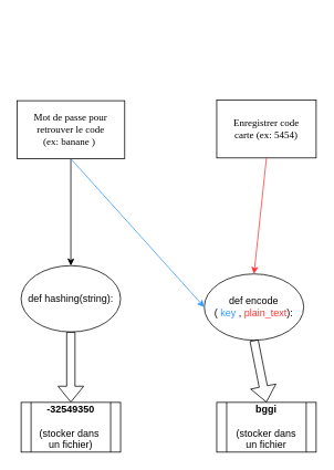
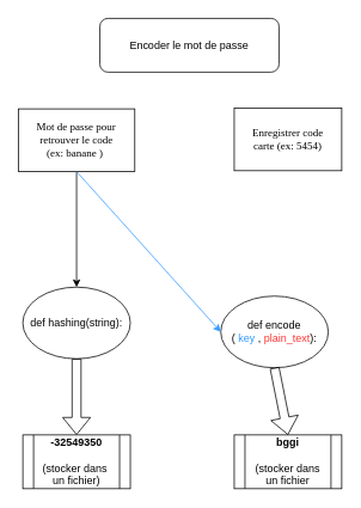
  <mxCell id="0" />
  <mxCell id="1" parent="0" />
+ <mxCell id="2" value="Encoder le mot de passe" style="rounded=1;whiteSpace=wrap;html=1;" vertex="1" parent="1"><mxGeometry x="111" y="20" width="200" height="60" as="geometry" /></mxCell>
  <mxCell id="3" value="&lt;span style=&quot;font-size: 9pt ; font-family: &amp;#34;arialmt&amp;#34;&quot;&gt;Mot de passe pour&lt;br&gt;&lt;/span&gt;&lt;span style=&quot;font-size: 9pt ; font-family: &amp;#34;arialmt&amp;#34;&quot;&gt;retrouver le code&lt;br&gt;&lt;/span&gt;&lt;span style=&quot;font-size: 9pt ; font-family: &amp;#34;arialmt&amp;#34;&quot;&gt;(ex: banane )&amp;nbsp;&lt;/span&gt;" style="rounded=0;whiteSpace=wrap;html=1;" vertex="1" parent="1"><mxGeometry x="20" y="121" width="130" height="70" as="geometry" /></mxCell>
  <mxCell id="4" value="&lt;span style=&quot;font-family: &amp;#34;arialmt&amp;#34;&quot;&gt;Enregistrer code&lt;/span&gt;&lt;br style=&quot;font-family: &amp;#34;arialmt&amp;#34;&quot;&gt;&lt;span style=&quot;font-family: &amp;#34;arialmt&amp;#34;&quot;&gt;carte (ex: 5454)&lt;/span&gt;" style="rounded=0;whiteSpace=wrap;html=1;" vertex="1" parent="1"><mxGeometry x="261" y="120" width="120" height="70" as="geometry" /></mxCell>
  <mxCell id="5" value="def hashing(string):" style="ellipse;whiteSpace=wrap;html=1;" vertex="1" parent="1"><mxGeometry x="25" y="320" width="120" height="80" as="geometry" /></mxCell>
  <mxCell id="6" value="def encode&lt;br&gt;( &lt;font color=&quot;#3399ff&quot;&gt;key&lt;/font&gt; , &lt;font color=&quot;#ff3333&quot;&gt;plain_text&lt;/font&gt;):" style="ellipse;whiteSpace=wrap;html=1;" vertex="1" parent="1"><mxGeometry x="246" y="330" width="120" height="80" as="geometry" /></mxCell>
  <mxCell id="7" value="" style="endArrow=classic;html=1;rounded=0;fontColor=#FF3333;exitX=0.5;exitY=1;exitDx=0;exitDy=0;entryX=0.5;entryY=0;entryDx=0;entryDy=0;" edge="1" parent="1" source="3" target="5"><mxGeometry width="50" height="50" relative="1" as="geometry"><mxPoint x="191" y="370" as="sourcePoint" /><mxPoint x="241" y="320" as="targetPoint" /></mxGeometry></mxCell>
  <mxCell id="8" value="" style="endArrow=classic;html=1;rounded=0;fontColor=#FF3333;exitX=0.5;exitY=1;exitDx=0;exitDy=0;entryX=0;entryY=0.5;entryDx=0;entryDy=0;strokeColor=#3399FF;" edge="1" parent="1" source="3" target="6"><mxGeometry width="50" height="50" relative="1" as="geometry"><mxPoint x="95" y="201" as="sourcePoint" /><mxPoint x="95" y="330" as="targetPoint" /><Array as="points" /></mxGeometry></mxCell>
- <mxCell id="9" value="" style="endArrow=classic;html=1;rounded=0;fontColor=#FF3333;exitX=0.5;exitY=1;exitDx=0;exitDy=0;entryX=0.5;entryY=0;entryDx=0;entryDy=0;strokeColor=#FF3333;" edge="1" parent="1" source="4" target="6"><mxGeometry width="50" height="50" relative="1" as="geometry"><mxPoint x="95" y="201" as="sourcePoint" /><mxPoint x="95" y="330" as="targetPoint" /></mxGeometry></mxCell>
  <mxCell id="10" value="" style="shape=flexArrow;endArrow=classic;html=1;rounded=0;fontColor=#FF3333;strokeColor=#000000;exitX=0.5;exitY=1;exitDx=0;exitDy=0;entryX=0.5;entryY=0;entryDx=0;entryDy=0;" edge="1" parent="1" source="5" target="11"><mxGeometry width="50" height="50" relative="1" as="geometry"><mxPoint x="191" y="450" as="sourcePoint" /><mxPoint x="85" y="480" as="targetPoint" /></mxGeometry></mxCell>
  <mxCell id="11" value="&lt;font color=&quot;#000000&quot;&gt;&lt;b&gt;-32549350&lt;/b&gt;&lt;br&gt;&lt;br&gt;(stocker dans&amp;nbsp;&lt;br&gt;un fichier)&lt;br&gt;&lt;/font&gt;" style="shape=process;whiteSpace=wrap;html=1;backgroundOutline=1;fontColor=#FF3333;" vertex="1" parent="1"><mxGeometry x="25" y="485" width="120" height="60" as="geometry" /></mxCell>
  <mxCell id="12" value="&lt;font color=&quot;#000000&quot;&gt;&lt;b&gt;bggi&lt;/b&gt;&lt;br&gt;&lt;br&gt;(stocker dans&lt;br&gt;un fichier&lt;br&gt;&lt;/font&gt;" style="shape=process;whiteSpace=wrap;html=1;backgroundOutline=1;fontColor=#FF3333;" vertex="1" parent="1"><mxGeometry x="261" y="485" width="120" height="60" as="geometry" /></mxCell>
  <mxCell id="13" value="" style="shape=flexArrow;endArrow=classic;html=1;rounded=0;fontColor=#FF3333;strokeColor=#000000;exitX=0.5;exitY=1;exitDx=0;exitDy=0;entryX=0.5;entryY=0;entryDx=0;entryDy=0;" edge="1" parent="1" source="6" target="12"><mxGeometry width="50" height="50" relative="1" as="geometry"><mxPoint x="95" y="410" as="sourcePoint" /><mxPoint x="95" y="495" as="targetPoint" /><Array as="points" /></mxGeometry></mxCell>
